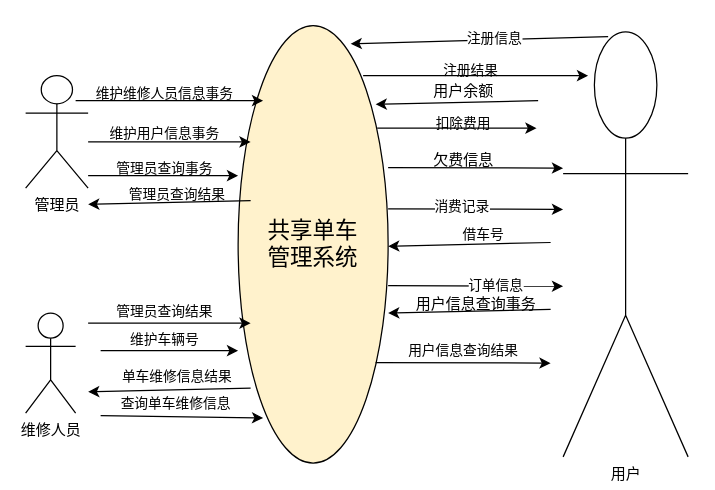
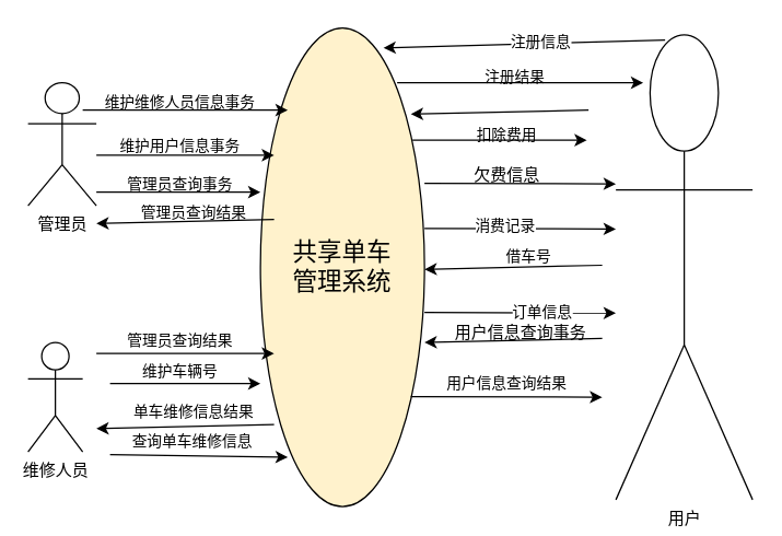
  <mxCell id="0" />
  <mxCell id="1" parent="0" />
  <mxCell id="2" value="管理员" style="shape=umlActor;verticalLabelPosition=bottom;verticalAlign=top;html=1;labelBackgroundColor=none;" parent="1" vertex="1"><mxGeometry x="20" y="60" width="50" height="90" as="geometry" /></mxCell>
  <mxCell id="3" value="维修人员" style="shape=umlActor;verticalLabelPosition=bottom;verticalAlign=top;html=1;labelBackgroundColor=none;" parent="1" vertex="1"><mxGeometry x="20" y="250" width="40" height="80" as="geometry" /></mxCell>
  <mxCell id="4" value="用户" style="shape=umlActor;verticalLabelPosition=bottom;verticalAlign=top;html=1;labelBackgroundColor=none;" parent="1" vertex="1"><mxGeometry x="450" y="25" width="100" height="340" as="geometry" /></mxCell>
  <mxCell id="5" value="&lt;font style=&quot;font-size: 18px;&quot;&gt;共享单车&lt;br&gt;管理系统&lt;/font&gt;" style="ellipse;whiteSpace=wrap;html=1;labelBackgroundColor=none;fillColor=#fff2cc;" parent="1" vertex="1"><mxGeometry x="190" y="20" width="120" height="350" as="geometry" /></mxCell>
  <mxCell id="6" value="" style="endArrow=classic;html=1;rounded=0;labelBackgroundColor=none;fontColor=default;" parent="1" edge="1"><mxGeometry width="50" height="50" relative="1" as="geometry"><mxPoint x="310" y="133.5" as="sourcePoint" /><mxPoint x="450" y="134" as="targetPoint" /></mxGeometry></mxCell>
  <mxCell id="7" value="" style="endArrow=classic;html=1;rounded=0;labelBackgroundColor=none;fontColor=default;" parent="1" edge="1"><mxGeometry width="50" height="50" relative="1" as="geometry"><mxPoint x="440" y="193.5" as="sourcePoint" /><mxPoint x="310" y="196.5" as="targetPoint" /></mxGeometry></mxCell>
  <mxCell id="8" value="借车号" style="edgeLabel;html=1;align=center;verticalAlign=middle;resizable=0;points=[];labelBackgroundColor=none;" parent="7" vertex="1" connectable="0"><mxGeometry x="-0.17" y="-2" relative="1" as="geometry"><mxPoint y="-6" as="offset" /></mxGeometry></mxCell>
  <mxCell id="9" value="" style="endArrow=classic;html=1;rounded=0;labelBackgroundColor=none;fontColor=default;" parent="1" edge="1"><mxGeometry width="50" height="50" relative="1" as="geometry"><mxPoint x="430" y="80" as="sourcePoint" /><mxPoint x="300" y="83" as="targetPoint" /></mxGeometry></mxCell>
  <mxCell id="10" value="" style="endArrow=classic;html=1;rounded=0;labelBackgroundColor=none;fontColor=default;" parent="1" edge="1"><mxGeometry width="50" height="50" relative="1" as="geometry"><mxPoint x="440" y="247" as="sourcePoint" /><mxPoint x="310" y="250" as="targetPoint" /></mxGeometry></mxCell>
  <mxCell id="11" value="" style="endArrow=classic;html=1;rounded=0;labelBackgroundColor=none;fontColor=default;" parent="1" edge="1"><mxGeometry width="50" height="50" relative="1" as="geometry"><mxPoint x="301.25" y="102" as="sourcePoint" /><mxPoint x="428.75" y="102" as="targetPoint" /></mxGeometry></mxCell>
  <mxCell id="12" value="扣除费用" style="edgeLabel;html=1;align=center;verticalAlign=middle;resizable=0;points=[];labelBackgroundColor=none;" parent="11" vertex="1" connectable="0"><mxGeometry x="-0.331" y="-3" relative="1" as="geometry"><mxPoint x="25" y="-8" as="offset" /></mxGeometry></mxCell>
- <mxCell id="13" value="用户余额" style="text;html=1;align=center;verticalAlign=middle;resizable=0;points=[];autosize=1;strokeColor=none;fillColor=none;labelBackgroundColor=none;" parent="1" vertex="1"><mxGeometry x="335" y="58" width="70" height="30" as="geometry" /></mxCell>
  <mxCell id="14" value="欠费信息" style="text;html=1;align=center;verticalAlign=middle;resizable=0;points=[];autosize=1;strokeColor=none;fillColor=none;labelBackgroundColor=none;" parent="1" vertex="1"><mxGeometry x="335" y="113" width="70" height="30" as="geometry" /></mxCell>
  <mxCell id="15" value="用户信息查询事务" style="text;html=1;align=center;verticalAlign=middle;resizable=0;points=[];autosize=1;strokeColor=none;fillColor=none;labelBackgroundColor=none;" parent="1" vertex="1"><mxGeometry x="320" y="228" width="120" height="30" as="geometry" /></mxCell>
  <mxCell id="16" value="" style="endArrow=classic;html=1;rounded=0;labelBackgroundColor=none;fontColor=default;" parent="1" edge="1"><mxGeometry width="50" height="50" relative="1" as="geometry"><mxPoint x="60" y="80" as="sourcePoint" /><mxPoint x="210" y="80" as="targetPoint" /></mxGeometry></mxCell>
  <mxCell id="17" value="维护维修人员信息事务" style="edgeLabel;html=1;align=center;verticalAlign=middle;resizable=0;points=[];labelBackgroundColor=none;" parent="16" vertex="1" connectable="0"><mxGeometry x="-0.184" relative="1" as="geometry"><mxPoint x="9" y="-7" as="offset" /></mxGeometry></mxCell>
  <mxCell id="18" value="" style="endArrow=classic;html=1;rounded=0;labelBackgroundColor=none;fontColor=default;" parent="1" edge="1"><mxGeometry width="50" height="50" relative="1" as="geometry"><mxPoint x="70" y="113" as="sourcePoint" /><mxPoint x="200" y="113" as="targetPoint" /></mxGeometry></mxCell>
  <mxCell id="19" value="维护用户信息事务" style="edgeLabel;html=1;align=center;verticalAlign=middle;resizable=0;points=[];labelBackgroundColor=none;" parent="18" vertex="1" connectable="0"><mxGeometry x="-0.215" y="1" relative="1" as="geometry"><mxPoint x="9" y="-7" as="offset" /></mxGeometry></mxCell>
  <mxCell id="20" value="" style="endArrow=classic;html=1;rounded=0;labelBackgroundColor=none;fontColor=default;" parent="1" edge="1"><mxGeometry width="50" height="50" relative="1" as="geometry"><mxPoint x="70" y="140" as="sourcePoint" /><mxPoint x="190" y="140" as="targetPoint" /></mxGeometry></mxCell>
  <mxCell id="21" value="管理员查询事务" style="edgeLabel;html=1;align=center;verticalAlign=middle;resizable=0;points=[];labelBackgroundColor=none;" parent="20" vertex="1" connectable="0"><mxGeometry x="-0.216" y="-1" relative="1" as="geometry"><mxPoint x="13" y="-8" as="offset" /></mxGeometry></mxCell>
  <mxCell id="22" value="" style="endArrow=classic;html=1;rounded=0;labelBackgroundColor=none;fontColor=default;" parent="1" edge="1"><mxGeometry width="50" height="50" relative="1" as="geometry"><mxPoint x="200" y="160" as="sourcePoint" /><mxPoint x="70" y="163" as="targetPoint" /></mxGeometry></mxCell>
  <mxCell id="23" value="管理员查询结果" style="edgeLabel;html=1;align=center;verticalAlign=middle;resizable=0;points=[];labelBackgroundColor=none;" parent="22" vertex="1" connectable="0"><mxGeometry x="-0.185" y="-2" relative="1" as="geometry"><mxPoint x="-6" y="-5" as="offset" /></mxGeometry></mxCell>
  <mxCell id="24" value="" style="endArrow=classic;html=1;rounded=0;labelBackgroundColor=none;fontColor=default;" parent="1" edge="1"><mxGeometry width="50" height="50" relative="1" as="geometry"><mxPoint x="70" y="258" as="sourcePoint" /><mxPoint x="200" y="258" as="targetPoint" /></mxGeometry></mxCell>
  <mxCell id="25" value="管理员查询结果" style="edgeLabel;html=1;align=center;verticalAlign=middle;resizable=0;points=[];labelBackgroundColor=none;" parent="24" vertex="1" connectable="0"><mxGeometry x="-0.155" y="-2" relative="1" as="geometry"><mxPoint x="5" y="-12" as="offset" /></mxGeometry></mxCell>
  <mxCell id="26" value="" style="endArrow=classic;html=1;rounded=0;labelBackgroundColor=none;fontColor=default;" parent="1" edge="1"><mxGeometry width="50" height="50" relative="1" as="geometry"><mxPoint x="80" y="280" as="sourcePoint" /><mxPoint x="190" y="280" as="targetPoint" /></mxGeometry></mxCell>
  <mxCell id="27" value="维护车辆号" style="edgeLabel;html=1;align=center;verticalAlign=middle;resizable=0;points=[];labelBackgroundColor=none;" parent="26" vertex="1" connectable="0"><mxGeometry x="-0.417" y="-4" relative="1" as="geometry"><mxPoint x="18" y="-14" as="offset" /></mxGeometry></mxCell>
  <mxCell id="28" value="" style="endArrow=classic;html=1;rounded=0;labelBackgroundColor=none;fontColor=default;" parent="1" edge="1"><mxGeometry width="50" height="50" relative="1" as="geometry"><mxPoint x="200" y="310" as="sourcePoint" /><mxPoint x="70" y="313" as="targetPoint" /></mxGeometry></mxCell>
  <mxCell id="29" value="单车维修信息结果" style="edgeLabel;html=1;align=center;verticalAlign=middle;resizable=0;points=[];labelBackgroundColor=none;" parent="28" vertex="1" connectable="0"><mxGeometry x="-0.291" y="3" relative="1" as="geometry"><mxPoint x="-14" y="-14" as="offset" /></mxGeometry></mxCell>
  <mxCell id="30" value="" style="endArrow=classic;html=1;rounded=0;labelBackgroundColor=none;fontColor=default;entryX=0.167;entryY=0.891;entryDx=0;entryDy=0;entryPerimeter=0;" parent="1" edge="1"><mxGeometry width="50" height="50" relative="1" as="geometry"><mxPoint x="80" y="332" as="sourcePoint" /><mxPoint x="210.04" y="333.85" as="targetPoint" /></mxGeometry></mxCell>
  <mxCell id="31" value="查询单车维修信息" style="edgeLabel;html=1;align=center;verticalAlign=middle;resizable=0;points=[];labelBackgroundColor=none;" parent="30" vertex="1" connectable="0"><mxGeometry x="-0.077" relative="1" as="geometry"><mxPoint y="-11" as="offset" /></mxGeometry></mxCell>
  <mxCell id="32" value="" style="endArrow=classic;html=1;rounded=0;labelBackgroundColor=none;fontColor=default;" parent="1" edge="1"><mxGeometry width="50" height="50" relative="1" as="geometry"><mxPoint x="310" y="166.5" as="sourcePoint" /><mxPoint x="450" y="167" as="targetPoint" /></mxGeometry></mxCell>
  <mxCell id="33" value="消费记录" style="edgeLabel;html=1;align=center;verticalAlign=middle;resizable=0;points=[];" parent="32" vertex="1" connectable="0"><mxGeometry x="-0.172" y="2" relative="1" as="geometry"><mxPoint as="offset" /></mxGeometry></mxCell>
  <mxCell id="34" value="" style="endArrow=classic;html=1;rounded=0;labelBackgroundColor=none;fontColor=default;" parent="1" edge="1"><mxGeometry width="50" height="50" relative="1" as="geometry"><mxPoint x="310" y="228" as="sourcePoint" /><mxPoint x="450" y="228.5" as="targetPoint" /></mxGeometry></mxCell>
  <mxCell id="35" value="订单信息" style="edgeLabel;html=1;align=center;verticalAlign=middle;resizable=0;points=[];" parent="34" vertex="1" connectable="0"><mxGeometry x="0.214" y="1" relative="1" as="geometry"><mxPoint as="offset" /></mxGeometry></mxCell>
  <mxCell id="36" value="" style="endArrow=classic;html=1;rounded=0;labelBackgroundColor=none;fontColor=default;" parent="1" edge="1"><mxGeometry width="50" height="50" relative="1" as="geometry"><mxPoint x="300" y="289.5" as="sourcePoint" /><mxPoint x="440" y="290" as="targetPoint" /></mxGeometry></mxCell>
  <mxCell id="37" value="用户信息查询结果" style="edgeLabel;html=1;align=center;verticalAlign=middle;resizable=0;points=[];" parent="36" vertex="1" connectable="0"><mxGeometry x="0.3" y="-1" relative="1" as="geometry"><mxPoint x="-21" y="-11" as="offset" /></mxGeometry></mxCell>
  <mxCell id="38" style="rounded=0;orthogonalLoop=1;jettySize=auto;html=1;exitX=0.36;exitY=0.011;exitDx=0;exitDy=0;exitPerimeter=0;entryX=0.893;entryY=0.813;entryDx=0;entryDy=0;entryPerimeter=0;" edge="1" parent="1" source="4"><mxGeometry relative="1" as="geometry"><mxPoint x="432.84" y="30" as="sourcePoint" /><mxPoint x="280" y="34.55" as="targetPoint" /></mxGeometry></mxCell>
  <mxCell id="39" value="注册信息" style="edgeLabel;html=1;align=center;verticalAlign=middle;resizable=0;points=[];" vertex="1" connectable="0" parent="38"><mxGeometry x="-0.121" y="-2" relative="1" as="geometry"><mxPoint as="offset" /></mxGeometry></mxCell>
  <mxCell id="40" value="" style="endArrow=classic;html=1;rounded=0;labelBackgroundColor=none;fontColor=default;" edge="1" parent="1"><mxGeometry width="50" height="50" relative="1" as="geometry"><mxPoint x="290" y="60" as="sourcePoint" /><mxPoint x="470" y="60" as="targetPoint" /></mxGeometry></mxCell>
  <mxCell id="41" value="注册结果" style="edgeLabel;html=1;align=center;verticalAlign=middle;resizable=0;points=[];labelBackgroundColor=none;" vertex="1" connectable="0" parent="40"><mxGeometry x="-0.331" y="-3" relative="1" as="geometry"><mxPoint x="25" y="-8" as="offset" /></mxGeometry></mxCell>
